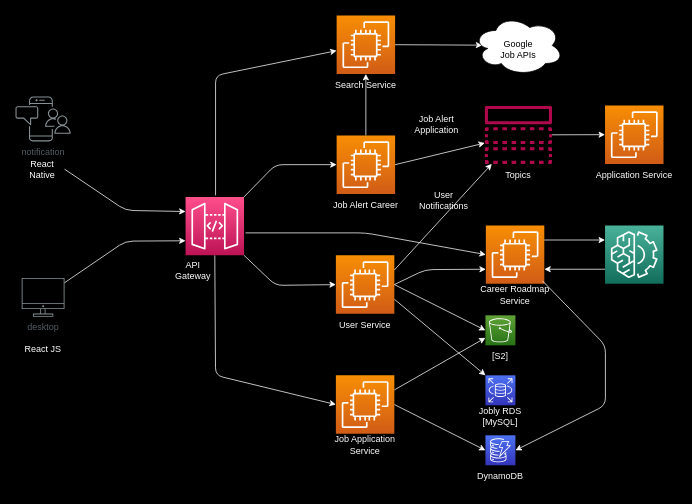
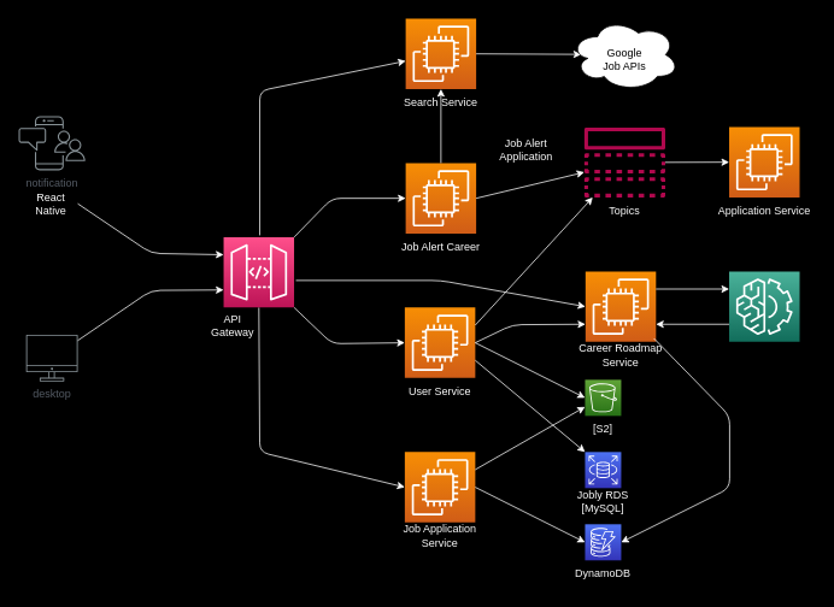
  <mxCell id="0" />
  <mxCell id="1" parent="0" />
  <mxCell id="2" value="" style="group" parent="1" vertex="1" connectable="0"><mxGeometry x="432" y="20" width="111" height="108" as="geometry" /></mxCell>
  <mxCell id="3" value="" style="sketch=0;points=[[0,0,0],[0.25,0,0],[0.5,0,0],[0.75,0,0],[1,0,0],[0,1,0],[0.25,1,0],[0.5,1,0],[0.75,1,0],[1,1,0],[0,0.25,0],[0,0.5,0],[0,0.75,0],[1,0.25,0],[1,0.5,0],[1,0.75,0]];outlineConnect=0;fontColor=#232F3E;gradientColor=#F78E04;gradientDirection=north;fillColor=#D05C17;strokeColor=#ffffff;dashed=0;verticalLabelPosition=bottom;verticalAlign=top;align=center;html=1;fontSize=12;fontStyle=0;aspect=fixed;shape=mxgraph.aws4.resourceIcon;resIcon=mxgraph.aws4.ec2;" parent="2" vertex="1"><mxGeometry x="16.5" width="78" height="78" as="geometry" /></mxCell>
  <mxCell id="4" value="Search Service" style="text;html=1;strokeColor=none;fillColor=none;align=center;verticalAlign=middle;whiteSpace=wrap;rounded=0;fontColor=#FFFFFF;" parent="2" vertex="1"><mxGeometry y="78" width="111" height="30" as="geometry" /></mxCell>
  <mxCell id="5" value="" style="group" parent="1" vertex="1" connectable="0"><mxGeometry x="432" y="180" width="111" height="108" as="geometry" /></mxCell>
  <mxCell id="6" value="" style="sketch=0;points=[[0,0,0],[0.25,0,0],[0.5,0,0],[0.75,0,0],[1,0,0],[0,1,0],[0.25,1,0],[0.5,1,0],[0.75,1,0],[1,1,0],[0,0.25,0],[0,0.5,0],[0,0.75,0],[1,0.25,0],[1,0.5,0],[1,0.75,0]];outlineConnect=0;fontColor=#232F3E;gradientColor=#F78E04;gradientDirection=north;fillColor=#D05C17;strokeColor=#ffffff;dashed=0;verticalLabelPosition=bottom;verticalAlign=top;align=center;html=1;fontSize=12;fontStyle=0;aspect=fixed;shape=mxgraph.aws4.resourceIcon;resIcon=mxgraph.aws4.ec2;" parent="5" vertex="1"><mxGeometry x="16.5" width="78" height="78" as="geometry" /></mxCell>
  <mxCell id="7" value="Job Alert Career" style="text;html=1;strokeColor=none;fillColor=none;align=center;verticalAlign=middle;whiteSpace=wrap;rounded=0;fontColor=#FFFFFF;" parent="5" vertex="1"><mxGeometry y="78" width="111" height="30" as="geometry" /></mxCell>
  <mxCell id="8" value="" style="group" parent="1" vertex="1" connectable="0"><mxGeometry x="790" y="140" width="111" height="108" as="geometry" /></mxCell>
  <mxCell id="9" value="" style="sketch=0;points=[[0,0,0],[0.25,0,0],[0.5,0,0],[0.75,0,0],[1,0,0],[0,1,0],[0.25,1,0],[0.5,1,0],[0.75,1,0],[1,1,0],[0,0.25,0],[0,0.5,0],[0,0.75,0],[1,0.25,0],[1,0.5,0],[1,0.75,0]];outlineConnect=0;fontColor=#232F3E;gradientColor=#F78E04;gradientDirection=north;fillColor=#D05C17;strokeColor=#ffffff;dashed=0;verticalLabelPosition=bottom;verticalAlign=top;align=center;html=1;fontSize=12;fontStyle=0;aspect=fixed;shape=mxgraph.aws4.resourceIcon;resIcon=mxgraph.aws4.ec2;" parent="8" vertex="1"><mxGeometry x="16.5" width="78" height="78" as="geometry" /></mxCell>
  <mxCell id="10" value="Application Service" style="text;html=1;strokeColor=none;fillColor=none;align=center;verticalAlign=middle;whiteSpace=wrap;rounded=0;fontColor=#FFFFFF;" parent="8" vertex="1"><mxGeometry y="78" width="111" height="30" as="geometry" /></mxCell>
  <mxCell id="11" value="" style="group" parent="1" vertex="1" connectable="0"><mxGeometry x="431" y="340" width="110" height="108" as="geometry" /></mxCell>
  <mxCell id="12" value="" style="sketch=0;points=[[0,0,0],[0.25,0,0],[0.5,0,0],[0.75,0,0],[1,0,0],[0,1,0],[0.25,1,0],[0.5,1,0],[0.75,1,0],[1,1,0],[0,0.25,0],[0,0.5,0],[0,0.75,0],[1,0.25,0],[1,0.5,0],[1,0.75,0]];outlineConnect=0;fontColor=#232F3E;gradientColor=#F78E04;gradientDirection=north;fillColor=#D05C17;strokeColor=#ffffff;dashed=0;verticalLabelPosition=bottom;verticalAlign=top;align=center;html=1;fontSize=12;fontStyle=0;aspect=fixed;shape=mxgraph.aws4.resourceIcon;resIcon=mxgraph.aws4.ec2;" parent="11" vertex="1"><mxGeometry x="16.5" width="78" height="78" as="geometry" /></mxCell>
  <mxCell id="13" value="User Service" style="text;html=1;strokeColor=none;fillColor=none;align=center;verticalAlign=middle;whiteSpace=wrap;rounded=0;fontColor=#FFFFFF;" parent="11" vertex="1"><mxGeometry y="78" width="111" height="30" as="geometry" /></mxCell>
  <mxCell id="14" value="" style="group" parent="1" vertex="1" connectable="0"><mxGeometry x="631" y="300" width="111" height="108" as="geometry" /></mxCell>
  <mxCell id="15" value="" style="sketch=0;points=[[0,0,0],[0.25,0,0],[0.5,0,0],[0.75,0,0],[1,0,0],[0,1,0],[0.25,1,0],[0.5,1,0],[0.75,1,0],[1,1,0],[0,0.25,0],[0,0.5,0],[0,0.75,0],[1,0.25,0],[1,0.5,0],[1,0.75,0]];outlineConnect=0;fontColor=#232F3E;gradientColor=#F78E04;gradientDirection=north;fillColor=#D05C17;strokeColor=#ffffff;dashed=0;verticalLabelPosition=bottom;verticalAlign=top;align=center;html=1;fontSize=12;fontStyle=0;aspect=fixed;shape=mxgraph.aws4.resourceIcon;resIcon=mxgraph.aws4.ec2;" parent="14" vertex="1"><mxGeometry x="16.5" width="78" height="78" as="geometry" /></mxCell>
  <mxCell id="16" value="Career Roadmap Service" style="text;html=1;strokeColor=none;fillColor=none;align=center;verticalAlign=middle;whiteSpace=wrap;rounded=0;fontColor=#FFFFFF;" parent="14" vertex="1"><mxGeometry y="78" width="111" height="30" as="geometry" /></mxCell>
  <mxCell id="17" style="edgeStyle=none;html=1;exitX=0.5;exitY=0;exitDx=0;exitDy=0;exitPerimeter=0;entryX=0.5;entryY=0;entryDx=0;entryDy=0;strokeColor=#FFFFFF;" parent="1" source="6" target="4" edge="1"><mxGeometry relative="1" as="geometry" /></mxCell>
  <mxCell id="18" style="edgeStyle=none;html=1;entryX=0;entryY=0.5;entryDx=0;entryDy=0;entryPerimeter=0;strokeColor=#FFFFFF;" parent="1" target="15" edge="1"><mxGeometry relative="1" as="geometry"><mxPoint x="327" y="310" as="sourcePoint" /><Array as="points"><mxPoint x="487" y="310" /></Array></mxGeometry></mxCell>
  <mxCell id="19" value="" style="group" parent="1" vertex="1" connectable="0"><mxGeometry x="431" y="500" width="111" height="108" as="geometry" /></mxCell>
  <mxCell id="20" value="" style="sketch=0;points=[[0,0,0],[0.25,0,0],[0.5,0,0],[0.75,0,0],[1,0,0],[0,1,0],[0.25,1,0],[0.5,1,0],[0.75,1,0],[1,1,0],[0,0.25,0],[0,0.5,0],[0,0.75,0],[1,0.25,0],[1,0.5,0],[1,0.75,0]];outlineConnect=0;fontColor=#232F3E;gradientColor=#F78E04;gradientDirection=north;fillColor=#D05C17;strokeColor=#ffffff;dashed=0;verticalLabelPosition=bottom;verticalAlign=top;align=center;html=1;fontSize=12;fontStyle=0;aspect=fixed;shape=mxgraph.aws4.resourceIcon;resIcon=mxgraph.aws4.ec2;" parent="19" vertex="1"><mxGeometry x="16.5" width="78" height="78" as="geometry" /></mxCell>
  <mxCell id="21" value="Job Application Service" style="text;html=1;strokeColor=none;fillColor=none;align=center;verticalAlign=middle;whiteSpace=wrap;rounded=0;fontColor=#FFFFFF;" parent="19" vertex="1"><mxGeometry y="78" width="111" height="30" as="geometry" /></mxCell>
  <mxCell id="22" style="edgeStyle=none;html=1;exitX=0.5;exitY=1;exitDx=0;exitDy=0;entryX=0;entryY=0.5;entryDx=0;entryDy=0;entryPerimeter=0;strokeColor=#FFFFFF;exitPerimeter=0;" parent="1" source="71" target="20" edge="1"><mxGeometry relative="1" as="geometry"><Array as="points"><mxPoint x="287" y="500" /></Array></mxGeometry></mxCell>
  <mxCell id="23" style="edgeStyle=none;html=1;entryX=0;entryY=0.5;entryDx=0;entryDy=0;entryPerimeter=0;strokeColor=#FFFFFF;" parent="1" source="31" target="9" edge="1"><mxGeometry relative="1" as="geometry"><mxPoint x="737" y="258" as="sourcePoint" /><mxPoint x="807" y="258" as="targetPoint" /></mxGeometry></mxCell>
  <mxCell id="24" style="edgeStyle=none;html=1;exitX=0;exitY=0.75;exitDx=0;exitDy=0;exitPerimeter=0;entryX=1;entryY=0.75;entryDx=0;entryDy=0;entryPerimeter=0;strokeColor=#FFFFFF;" parent="1" source="28" target="15" edge="1"><mxGeometry relative="1" as="geometry" /></mxCell>
  <mxCell id="25" style="edgeStyle=none;html=1;exitX=1;exitY=0.25;exitDx=0;exitDy=0;exitPerimeter=0;entryX=0;entryY=0.25;entryDx=0;entryDy=0;entryPerimeter=0;strokeColor=#FFFFFF;" parent="1" source="15" target="28" edge="1"><mxGeometry relative="1" as="geometry" /></mxCell>
  <mxCell id="26" style="edgeStyle=none;html=1;entryX=0.098;entryY=0.495;entryDx=0;entryDy=0;entryPerimeter=0;strokeColor=#FFFFFF;exitX=1;exitY=0.5;exitDx=0;exitDy=0;exitPerimeter=0;" parent="1" target="59" edge="1" source="3"><mxGeometry relative="1" as="geometry"><mxPoint x="527" y="100" as="sourcePoint" /></mxGeometry></mxCell>
  <mxCell id="27" value="" style="group;fontColor=#FFFFFF;" parent="1" vertex="1" connectable="0"><mxGeometry x="806.5" y="300" width="78" height="108" as="geometry" /></mxCell>
  <mxCell id="28" value="" style="sketch=0;points=[[0,0,0],[0.25,0,0],[0.5,0,0],[0.75,0,0],[1,0,0],[0,1,0],[0.25,1,0],[0.5,1,0],[0.75,1,0],[1,1,0],[0,0.25,0],[0,0.5,0],[0,0.75,0],[1,0.25,0],[1,0.5,0],[1,0.75,0]];outlineConnect=0;fontColor=#232F3E;gradientColor=#4AB29A;gradientDirection=north;fillColor=#116D5B;strokeColor=#ffffff;dashed=0;verticalLabelPosition=bottom;verticalAlign=top;align=center;html=1;fontSize=12;fontStyle=0;aspect=fixed;shape=mxgraph.aws4.resourceIcon;resIcon=mxgraph.aws4.machine_learning;" parent="27" vertex="1"><mxGeometry width="78" height="78" as="geometry" /></mxCell>
  <mxCell id="29" value="Chat-GPT" style="text;html=1;strokeColor=none;fillColor=none;align=center;verticalAlign=middle;whiteSpace=wrap;rounded=0;" parent="27" vertex="1"><mxGeometry x="9" y="78" width="60" height="30" as="geometry" /></mxCell>
  <mxCell id="30" value="" style="group" parent="1" vertex="1" connectable="0"><mxGeometry x="646" y="140.69" width="90" height="107.31" as="geometry" /></mxCell>
  <mxCell id="31" value="" style="sketch=0;outlineConnect=0;fontColor=#232F3E;gradientColor=none;fillColor=#B0084D;strokeColor=none;dashed=0;verticalLabelPosition=bottom;verticalAlign=top;align=center;html=1;fontSize=12;fontStyle=0;aspect=fixed;pointerEvents=1;shape=mxgraph.aws4.topic;" parent="30" vertex="1"><mxGeometry width="90" height="77.31" as="geometry" /></mxCell>
  <mxCell id="32" value="Topics" style="text;html=1;strokeColor=none;fillColor=none;align=center;verticalAlign=middle;whiteSpace=wrap;rounded=0;fontColor=#FFFFFF;" parent="30" vertex="1"><mxGeometry x="15" y="77.31" width="60" height="30" as="geometry" /></mxCell>
  <mxCell id="33" style="edgeStyle=none;html=1;exitX=1;exitY=0.5;exitDx=0;exitDy=0;exitPerimeter=0;entryX=0;entryY=0.5;entryDx=0;entryDy=0;entryPerimeter=0;strokeColor=#FFFFFF;fontColor=#FFFFFF;" edge="1" parent="1" source="12" target="56"><mxGeometry relative="1" as="geometry" /></mxCell>
  <mxCell id="34" style="edgeStyle=none;html=1;entryX=0;entryY=0;entryDx=0;entryDy=0;entryPerimeter=0;strokeColor=#FFFFFF;fontColor=#FFFFFF;exitX=1;exitY=0.75;exitDx=0;exitDy=0;exitPerimeter=0;" edge="1" parent="1" source="12" target="36"><mxGeometry relative="1" as="geometry"><mxPoint x="517" y="420" as="sourcePoint" /></mxGeometry></mxCell>
  <mxCell id="35" value="" style="group" vertex="1" connectable="0" parent="1"><mxGeometry x="637" y="500" width="60" height="70" as="geometry" /></mxCell>
  <mxCell id="36" value="" style="sketch=0;points=[[0,0,0],[0.25,0,0],[0.5,0,0],[0.75,0,0],[1,0,0],[0,1,0],[0.25,1,0],[0.5,1,0],[0.75,1,0],[1,1,0],[0,0.25,0],[0,0.5,0],[0,0.75,0],[1,0.25,0],[1,0.5,0],[1,0.75,0]];outlineConnect=0;fontColor=#232F3E;gradientColor=#4D72F3;gradientDirection=north;fillColor=#3334B9;strokeColor=#ffffff;dashed=0;verticalLabelPosition=bottom;verticalAlign=top;align=center;html=1;fontSize=12;fontStyle=0;aspect=fixed;shape=mxgraph.aws4.resourceIcon;resIcon=mxgraph.aws4.rds;" vertex="1" parent="35"><mxGeometry x="10" width="40" height="40" as="geometry" /></mxCell>
  <mxCell id="37" value="Jobly RDS&lt;br&gt;[MySQL]" style="text;html=1;strokeColor=none;fillColor=none;align=center;verticalAlign=middle;whiteSpace=wrap;rounded=0;fontColor=#FFFFFF;" vertex="1" parent="35"><mxGeometry y="40" width="60" height="30" as="geometry" /></mxCell>
  <mxCell id="38" value="" style="group" vertex="1" connectable="0" parent="1"><mxGeometry x="27" y="370" width="60" height="110" as="geometry" /></mxCell>
  <mxCell id="39" value="desktop" style="sketch=0;outlineConnect=0;gradientColor=none;fontColor=#545B64;strokeColor=none;fillColor=#879196;dashed=0;verticalLabelPosition=bottom;verticalAlign=top;align=center;html=1;fontSize=12;fontStyle=0;aspect=fixed;shape=mxgraph.aws4.illustration_desktop;pointerEvents=1" vertex="1" parent="38"><mxGeometry x="1.43" width="57.14" height="52" as="geometry" /></mxCell>
- <mxCell id="40" value="React JS" style="text;html=1;strokeColor=none;fillColor=none;align=center;verticalAlign=middle;whiteSpace=wrap;rounded=0;fontColor=#FFFFFF;" vertex="1" parent="38"><mxGeometry y="80" width="60" height="30" as="geometry" /></mxCell>
  <mxCell id="41" value="" style="group" vertex="1" connectable="0" parent="1"><mxGeometry x="77" y="176" width="74.07" height="112" as="geometry" /></mxCell>
  <mxCell id="42" value="" style="group" vertex="1" connectable="0" parent="41"><mxGeometry x="-57" y="-48" width="74.07" height="112" as="geometry" /></mxCell>
  <mxCell id="43" value="notification" style="sketch=0;outlineConnect=0;gradientColor=none;fontColor=#545B64;strokeColor=none;fillColor=#879196;dashed=0;verticalLabelPosition=bottom;verticalAlign=top;align=center;html=1;fontSize=12;fontStyle=0;aspect=fixed;shape=mxgraph.aws4.illustration_notification;pointerEvents=1" vertex="1" parent="42"><mxGeometry width="74.07" height="60" as="geometry" /></mxCell>
  <mxCell id="44" value="React Native" style="text;html=1;strokeColor=none;fillColor=none;align=center;verticalAlign=middle;whiteSpace=wrap;rounded=0;fontColor=#FFFFFF;" vertex="1" parent="42"><mxGeometry x="5.61" y="82" width="60" height="30" as="geometry" /></mxCell>
  <mxCell id="45" style="edgeStyle=none;html=1;strokeColor=#FFFFFF;fontColor=#FFFFFF;" edge="1" parent="1" target="3"><mxGeometry relative="1" as="geometry"><mxPoint x="287" y="260" as="sourcePoint" /><Array as="points"><mxPoint x="287" y="100" /></Array></mxGeometry></mxCell>
  <mxCell id="46" value="" style="group" vertex="1" connectable="0" parent="1"><mxGeometry x="552" y="150" width="60" height="30" as="geometry" /></mxCell>
  <mxCell id="47" value="" style="group" vertex="1" connectable="0" parent="46"><mxGeometry width="60" height="30" as="geometry" /></mxCell>
  <mxCell id="48" style="edgeStyle=none;html=1;exitX=1;exitY=0.5;exitDx=0;exitDy=0;exitPerimeter=0;strokeColor=#FFFFFF;" parent="47" source="6" target="31" edge="1"><mxGeometry relative="1" as="geometry" /></mxCell>
  <mxCell id="49" value="Job Alert Application" style="text;html=1;strokeColor=none;fillColor=none;align=center;verticalAlign=middle;whiteSpace=wrap;rounded=0;fontColor=#FFFFFF;" vertex="1" parent="47"><mxGeometry width="60" height="30" as="geometry" /></mxCell>
  <mxCell id="50" style="edgeStyle=none;html=1;exitX=1;exitY=0.5;exitDx=0;exitDy=0;strokeColor=#FFFFFF;fontColor=#FFFFFF;entryX=0;entryY=0.25;entryDx=0;entryDy=0;entryPerimeter=0;" edge="1" parent="1" source="44" target="71"><mxGeometry relative="1" as="geometry"><mxPoint x="104.14" y="267.5" as="sourcePoint" /><mxPoint x="397" y="280" as="targetPoint" /><Array as="points"><mxPoint x="167" y="280" /></Array></mxGeometry></mxCell>
  <mxCell id="51" value="" style="group" vertex="1" connectable="0" parent="1"><mxGeometry x="566" y="248" width="170" height="30" as="geometry" /></mxCell>
  <mxCell id="52" value="" style="group" vertex="1" connectable="0" parent="51"><mxGeometry width="170" height="30" as="geometry" /></mxCell>
- <mxCell id="53" value="User Notifications" style="text;html=1;strokeColor=none;fillColor=none;align=center;verticalAlign=middle;whiteSpace=wrap;rounded=0;fontColor=#FFFFFF;" vertex="1" parent="52"><mxGeometry y="7.5" width="51" height="22.5" as="geometry" /></mxCell>
  <mxCell id="54" style="edgeStyle=none;html=1;exitX=1;exitY=0.25;exitDx=0;exitDy=0;exitPerimeter=0;strokeColor=#FFFFFF;fontColor=#FFFFFF;" edge="1" parent="51" source="12" target="31"><mxGeometry relative="1" as="geometry" /></mxCell>
  <mxCell id="55" value="" style="group" vertex="1" connectable="0" parent="1"><mxGeometry x="637" y="420" width="60" height="70" as="geometry" /></mxCell>
  <mxCell id="56" value="" style="sketch=0;points=[[0,0,0],[0.25,0,0],[0.5,0,0],[0.75,0,0],[1,0,0],[0,1,0],[0.25,1,0],[0.5,1,0],[0.75,1,0],[1,1,0],[0,0.25,0],[0,0.5,0],[0,0.75,0],[1,0.25,0],[1,0.5,0],[1,0.75,0]];outlineConnect=0;fontColor=#232F3E;gradientColor=#60A337;gradientDirection=north;fillColor=#277116;strokeColor=#ffffff;dashed=0;verticalLabelPosition=bottom;verticalAlign=top;align=center;html=1;fontSize=12;fontStyle=0;aspect=fixed;shape=mxgraph.aws4.resourceIcon;resIcon=mxgraph.aws4.s3;" vertex="1" parent="55"><mxGeometry x="10" width="40" height="40" as="geometry" /></mxCell>
  <mxCell id="57" value="[S2]" style="text;html=1;strokeColor=none;fillColor=none;align=center;verticalAlign=middle;whiteSpace=wrap;rounded=0;fontColor=#FFFFFF;" vertex="1" parent="55"><mxGeometry y="40" width="60" height="30" as="geometry" /></mxCell>
  <mxCell id="58" value="" style="group" vertex="1" connectable="0" parent="1"><mxGeometry x="631" y="20" width="120" height="120" as="geometry" /></mxCell>
  <mxCell id="59" value="" style="ellipse;shape=cloud;whiteSpace=wrap;html=1;" parent="58" vertex="1"><mxGeometry width="120" height="80" as="geometry" /></mxCell>
  <mxCell id="60" value="" style="group" parent="58" vertex="1" connectable="0"><mxGeometry y="40" width="120" height="80" as="geometry" /></mxCell>
  <mxCell id="61" value="Google Job APIs" style="text;html=1;strokeColor=none;fillColor=none;align=center;verticalAlign=middle;whiteSpace=wrap;rounded=0;" parent="60" vertex="1"><mxGeometry x="30" y="-10" width="60" height="30" as="geometry" /></mxCell>
  <mxCell id="62" value="" style="group" vertex="1" connectable="0" parent="1"><mxGeometry x="637" y="580" width="60" height="70" as="geometry" /></mxCell>
  <mxCell id="63" value="" style="sketch=0;points=[[0,0,0],[0.25,0,0],[0.5,0,0],[0.75,0,0],[1,0,0],[0,1,0],[0.25,1,0],[0.5,1,0],[0.75,1,0],[1,1,0],[0,0.25,0],[0,0.5,0],[0,0.75,0],[1,0.25,0],[1,0.5,0],[1,0.75,0]];outlineConnect=0;fontColor=#232F3E;gradientColor=#4D72F3;gradientDirection=north;fillColor=#3334B9;strokeColor=#ffffff;dashed=0;verticalLabelPosition=bottom;verticalAlign=top;align=center;html=1;fontSize=12;fontStyle=0;aspect=fixed;shape=mxgraph.aws4.resourceIcon;resIcon=mxgraph.aws4.dynamodb;" vertex="1" parent="62"><mxGeometry x="10" width="40" height="40" as="geometry" /></mxCell>
  <mxCell id="64" value="DynamoDB" style="text;html=1;strokeColor=none;fillColor=none;align=center;verticalAlign=middle;whiteSpace=wrap;rounded=0;fontColor=#FFFFFF;" vertex="1" parent="62"><mxGeometry y="40" width="60" height="30" as="geometry" /></mxCell>
  <mxCell id="65" style="edgeStyle=none;html=1;exitX=1;exitY=0.5;exitDx=0;exitDy=0;exitPerimeter=0;entryX=0;entryY=0.5;entryDx=0;entryDy=0;entryPerimeter=0;strokeColor=#FFFFFF;fontColor=#FFFFFF;" edge="1" parent="1" source="20" target="63"><mxGeometry relative="1" as="geometry" /></mxCell>
  <mxCell id="66" style="edgeStyle=none;html=1;exitX=1;exitY=0.25;exitDx=0;exitDy=0;exitPerimeter=0;entryX=0;entryY=0.75;entryDx=0;entryDy=0;entryPerimeter=0;strokeColor=#FFFFFF;fontColor=#FFFFFF;" edge="1" parent="1" source="20" target="56"><mxGeometry relative="1" as="geometry" /></mxCell>
  <mxCell id="67" style="edgeStyle=none;html=1;strokeColor=#FFFFFF;fontColor=#FFFFFF;entryX=0;entryY=0.75;entryDx=0;entryDy=0;entryPerimeter=0;" edge="1" parent="1" source="39" target="71"><mxGeometry relative="1" as="geometry"><mxPoint x="82.61" y="248" as="sourcePoint" /><mxPoint x="247" y="312" as="targetPoint" /><Array as="points"><mxPoint x="167" y="321" /></Array></mxGeometry></mxCell>
  <mxCell id="68" style="edgeStyle=none;html=1;strokeColor=#FFFFFF;fontColor=#FFFFFF;exitX=1;exitY=0;exitDx=0;exitDy=0;exitPerimeter=0;entryX=0;entryY=0.5;entryDx=0;entryDy=0;entryPerimeter=0;" edge="1" parent="1" source="71" target="6"><mxGeometry relative="1" as="geometry"><mxPoint x="297" y="270" as="sourcePoint" /><mxPoint x="447" y="220" as="targetPoint" /><Array as="points"><mxPoint x="367" y="219" /></Array></mxGeometry></mxCell>
  <mxCell id="69" style="edgeStyle=none;html=1;exitX=1;exitY=1;exitDx=0;exitDy=0;entryX=0;entryY=0.5;entryDx=0;entryDy=0;entryPerimeter=0;strokeColor=#FFFFFF;exitPerimeter=0;" edge="1" parent="1" source="71" target="12"><mxGeometry relative="1" as="geometry"><mxPoint x="296" y="350" as="sourcePoint" /><mxPoint x="457.5" y="549" as="targetPoint" /><Array as="points"><mxPoint x="367" y="380" /></Array></mxGeometry></mxCell>
  <mxCell id="70" value="" style="group" vertex="1" connectable="0" parent="1"><mxGeometry x="227" y="262" width="98" height="113" as="geometry" /></mxCell>
  <mxCell id="71" value="" style="sketch=0;points=[[0,0,0],[0.25,0,0],[0.5,0,0],[0.75,0,0],[1,0,0],[0,1,0],[0.25,1,0],[0.5,1,0],[0.75,1,0],[1,1,0],[0,0.25,0],[0,0.5,0],[0,0.75,0],[1,0.25,0],[1,0.5,0],[1,0.75,0]];outlineConnect=0;fontColor=#232F3E;gradientColor=#FF4F8B;gradientDirection=north;fillColor=#BC1356;strokeColor=#ffffff;dashed=0;verticalLabelPosition=bottom;verticalAlign=top;align=center;html=1;fontSize=12;fontStyle=0;aspect=fixed;shape=mxgraph.aws4.resourceIcon;resIcon=mxgraph.aws4.api_gateway;" vertex="1" parent="70"><mxGeometry x="20" width="78" height="78" as="geometry" /></mxCell>
  <mxCell id="72" value="API Gateway" style="text;html=1;strokeColor=none;fillColor=none;align=center;verticalAlign=middle;whiteSpace=wrap;rounded=0;fontColor=#FFFFFF;" vertex="1" parent="70"><mxGeometry y="83" width="60" height="30" as="geometry" /></mxCell>
  <mxCell id="73" style="edgeStyle=none;html=1;exitX=0.83;exitY=-0.13;exitDx=0;exitDy=0;exitPerimeter=0;strokeColor=#FFFFFF;fontColor=#FFFFFF;entryX=1;entryY=0.5;entryDx=0;entryDy=0;entryPerimeter=0;" edge="1" parent="1" source="16" target="63"><mxGeometry relative="1" as="geometry"><mxPoint x="847" y="560" as="targetPoint" /><Array as="points"><mxPoint x="807" y="460" /><mxPoint x="807" y="540" /></Array></mxGeometry></mxCell>
  <mxCell id="74" style="edgeStyle=none;html=1;entryX=0;entryY=0.75;entryDx=0;entryDy=0;entryPerimeter=0;strokeColor=#FFFFFF;exitX=1;exitY=0.5;exitDx=0;exitDy=0;exitPerimeter=0;" edge="1" parent="1" source="12" target="15"><mxGeometry relative="1" as="geometry"><mxPoint x="337" y="320" as="sourcePoint" /><mxPoint x="657.5" y="349" as="targetPoint" /><Array as="points"><mxPoint x="567" y="359" /></Array></mxGeometry></mxCell>
